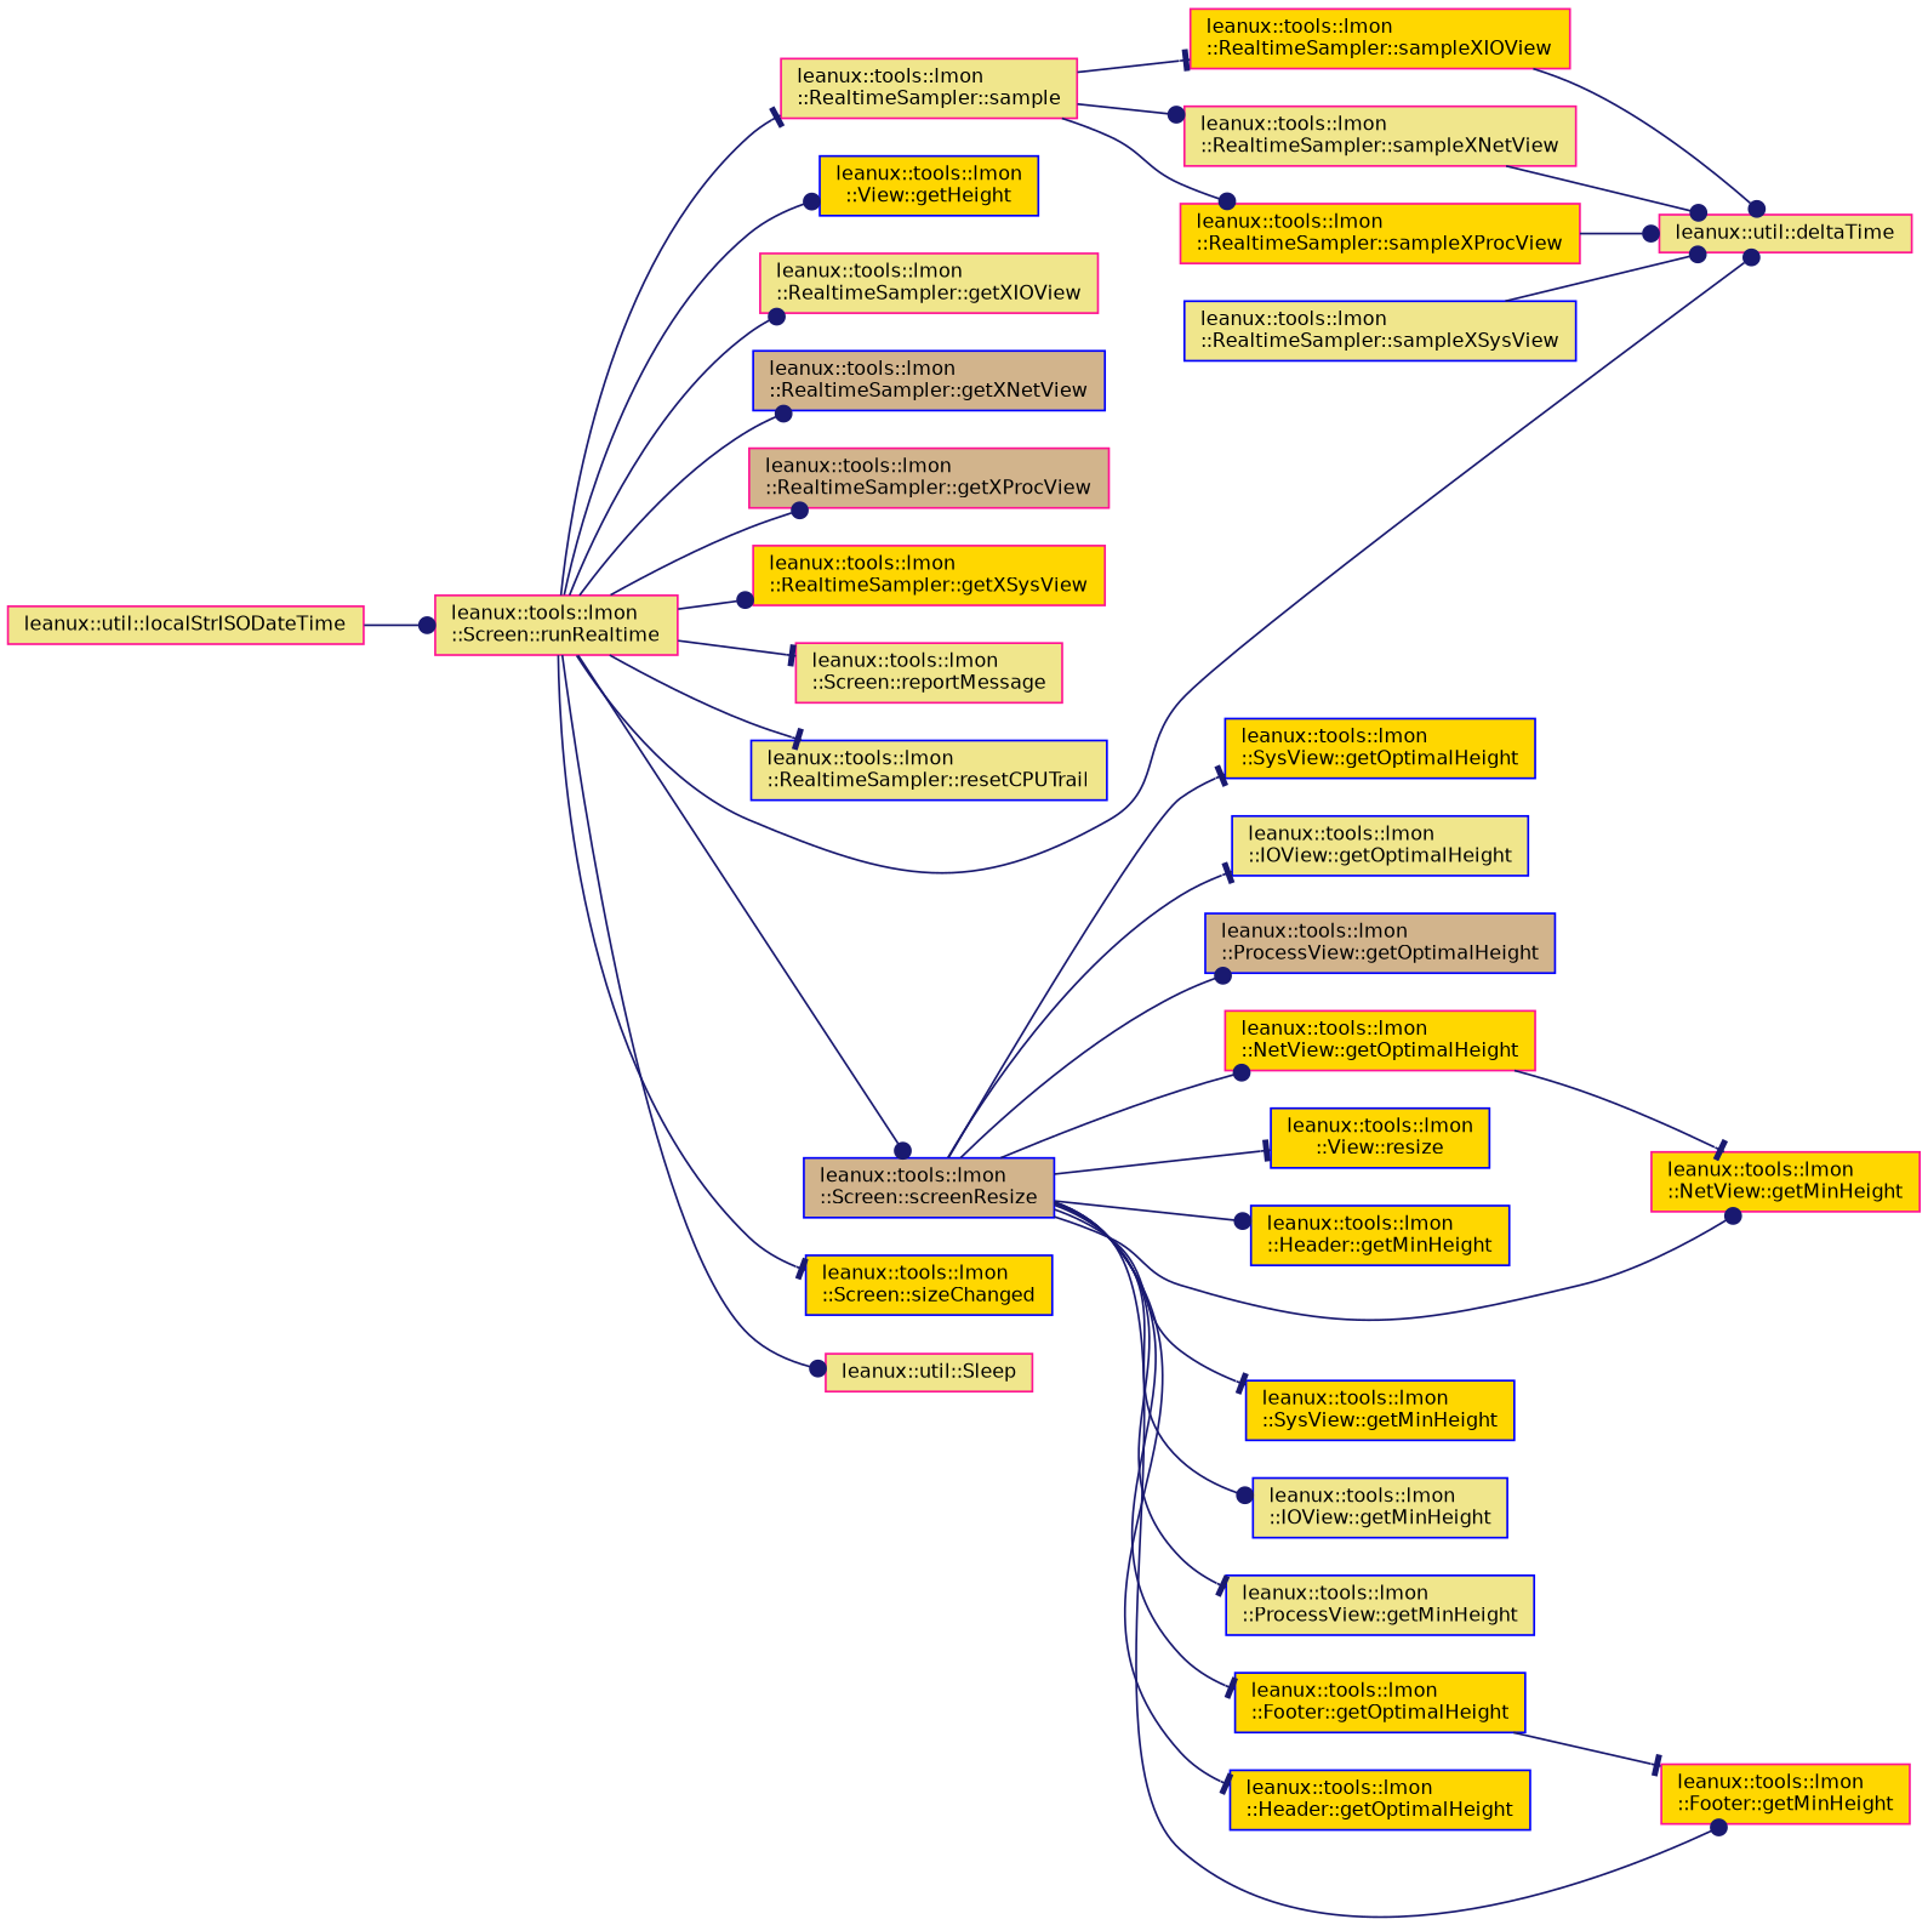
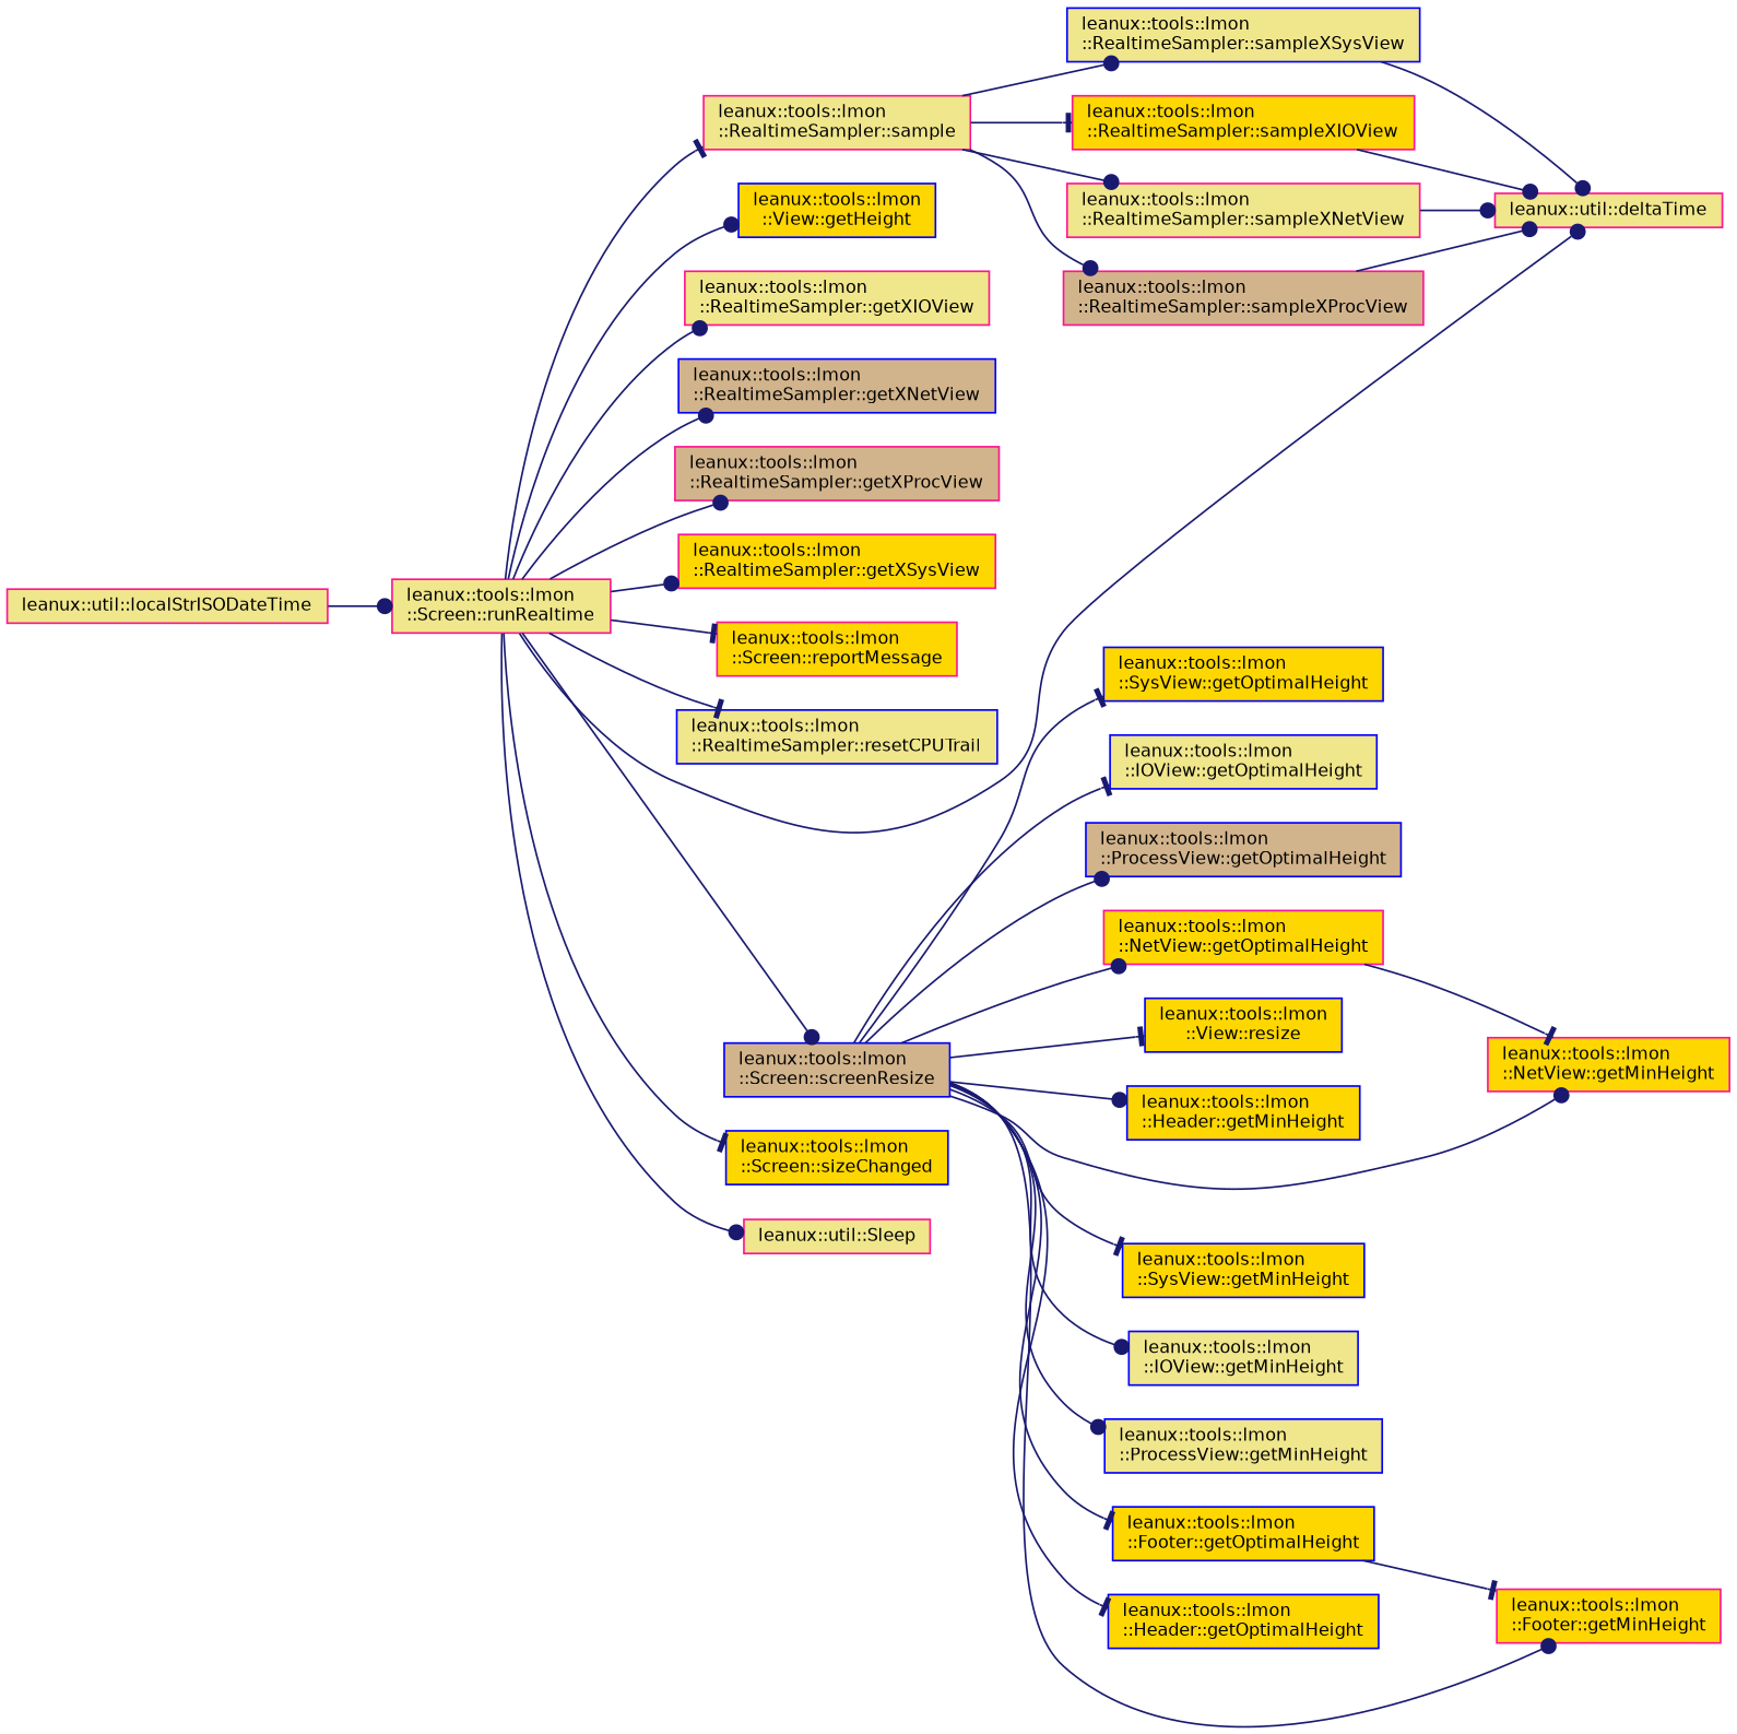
  digraph {
    rankdir=LR
    node [color=blue fillcolor=gold fontname=Helvetica fontsize=10 shape=record style=filled]
    edge [arrowhead=dot color=midnightblue fontname=Helvetica fontsize=10 labelfontname=Helvetica labelfontsize=10 style=solid]
    n1 [color=deeppink fillcolor=khaki fontcolor=black height=0.2 label="leanux::tools::lmon\l::Screen::runRealtime" width=0.4]
    n2 [color=deeppink fillcolor=khaki height=0.2 label="leanux::util::deltaTime" width=0.4]
    n3 [height=0.2 label="leanux::tools::lmon\l::View::getHeight" width=0.4]
    n4 [color=deeppink fillcolor=khaki height=0.2 label="leanux::tools::lmon\l::RealtimeSampler::getXIOView" width=0.4]
    n5 [fillcolor=tan height=0.2 label="leanux::tools::lmon\l::RealtimeSampler::getXNetView" width=0.4]
    n6 [color=deeppink fillcolor=tan height=0.2 label="leanux::tools::lmon\l::RealtimeSampler::getXProcView" width=0.4]
    n7 [color=deeppink height=0.2 label="leanux::tools::lmon\l::RealtimeSampler::getXSysView" width=0.4]
-   n8 [color=deeppink fillcolor=khaki height=0.2 label="leanux::tools::lmon\l::Screen::reportMessage" width=0.4]
+   n8 [color=deeppink height=0.2 label="leanux::tools::lmon\l::Screen::reportMessage" width=0.4]
    n9 [fillcolor=khaki height=0.2 label="leanux::tools::lmon\l::RealtimeSampler::resetCPUTrail" width=0.4]
    n10 [color=deeppink fillcolor=khaki height=0.2 label="leanux::tools::lmon\l::RealtimeSampler::sample" width=0.4]
    n11 [fillcolor=tan height=0.2 label="leanux::tools::lmon\l::Screen::screenResize" width=0.4]
    n12 [height=0.2 label="leanux::tools::lmon\l::Screen::sizeChanged" width=0.4]
    n13 [color=deeppink fillcolor=khaki height=0.2 label="leanux::util::Sleep" width=0.4]
    n14 [color=deeppink fillcolor=khaki height=0.2 label="leanux::util::localStrISODateTime" width=0.4]
    n15 [color=deeppink height=0.2 label="leanux::tools::lmon\l::RealtimeSampler::sampleXIOView" width=0.4]
    n16 [color=deeppink fillcolor=khaki height=0.2 label="leanux::tools::lmon\l::RealtimeSampler::sampleXNetView" width=0.4]
-   n17 [color=deeppink height=0.2 label="leanux::tools::lmon\l::RealtimeSampler::sampleXProcView" width=0.4]
+   n17 [color=deeppink fillcolor=tan height=0.2 label="leanux::tools::lmon\l::RealtimeSampler::sampleXProcView" width=0.4]
    n18 [fillcolor=khaki height=0.2 label="leanux::tools::lmon\l::RealtimeSampler::sampleXSysView" width=0.4]
    n19 [height=0.2 label="leanux::tools::lmon\l::Header::getMinHeight" width=0.4]
    n20 [color=deeppink height=0.2 label="leanux::tools::lmon\l::Footer::getMinHeight" width=0.4]
    n21 [height=0.2 label="leanux::tools::lmon\l::SysView::getMinHeight" width=0.4]
    n22 [fillcolor=khaki height=0.2 label="leanux::tools::lmon\l::IOView::getMinHeight" width=0.4]
    n23 [fillcolor=khaki height=0.2 label="leanux::tools::lmon\l::ProcessView::getMinHeight" width=0.4]
    n24 [color=deeppink height=0.2 label="leanux::tools::lmon\l::NetView::getMinHeight" width=0.4]
    n25 [height=0.2 label="leanux::tools::lmon\l::Header::getOptimalHeight" width=0.4]
    n26 [height=0.2 label="leanux::tools::lmon\l::Footer::getOptimalHeight" width=0.4]
    n27 [height=0.2 label="leanux::tools::lmon\l::SysView::getOptimalHeight" width=0.4]
    n28 [fillcolor=khaki height=0.2 label="leanux::tools::lmon\l::IOView::getOptimalHeight" width=0.4]
    n29 [fillcolor=tan height=0.2 label="leanux::tools::lmon\l::ProcessView::getOptimalHeight" width=0.4]
    n30 [color=deeppink height=0.2 label="leanux::tools::lmon\l::NetView::getOptimalHeight" width=0.4]
    n31 [height=0.2 label="leanux::tools::lmon\l::View::resize" width=0.4]
    n1 -> n2
    n1 -> n3
    n1 -> n4
    n1 -> n5
    n1 -> n6
    n1 -> n7
    n1 -> n8 [arrowhead=tee]
    n1 -> n9 [arrowhead=tee]
    n1 -> n10 [arrowhead=tee]
    n1 -> n11
    n1 -> n12 [arrowhead=tee]
    n1 -> n13
    n10 -> n15 [arrowhead=tee]
    n10 -> n16
    n10 -> n17
+   n10 -> n18
    n11 -> n19
    n11 -> n20
    n11 -> n21 [arrowhead=tee]
    n11 -> n22
-   n11 -> n23 [arrowhead=tee]
+   n11 -> n23
    n11 -> n24
    n11 -> n25 [arrowhead=tee]
    n11 -> n26 [arrowhead=tee]
    n11 -> n27 [arrowhead=tee]
    n11 -> n28 [arrowhead=tee]
    n11 -> n29
    n11 -> n30
    n11 -> n31 [arrowhead=tee]
    n14 -> n1
    n15 -> n2
    n16 -> n2
    n17 -> n2
    n18 -> n2
    n26 -> n20 [arrowhead=tee]
    n30 -> n24 [arrowhead=tee]
  }
